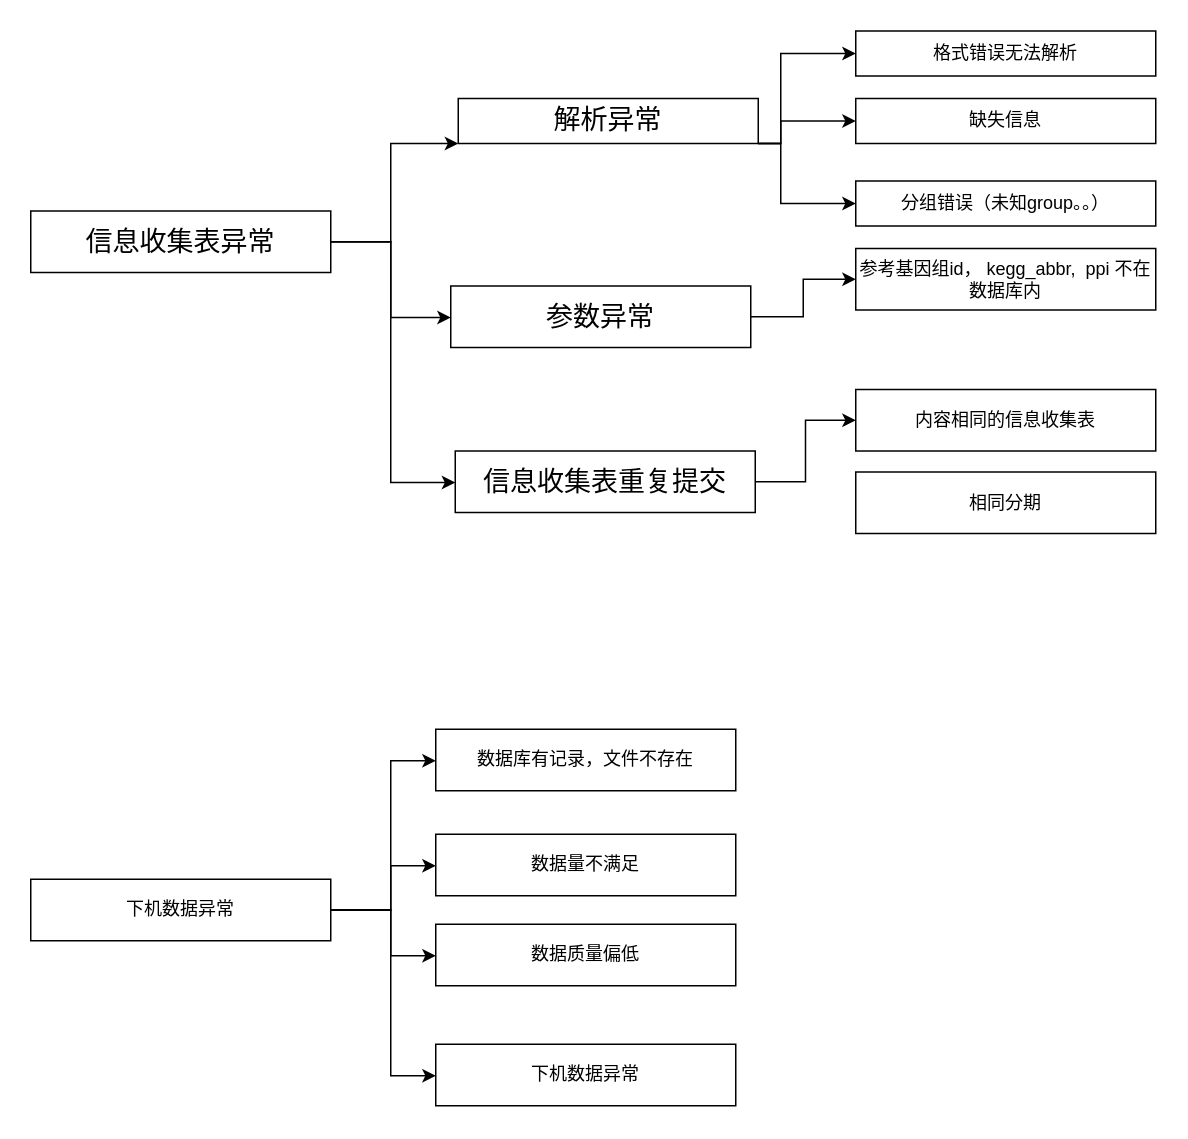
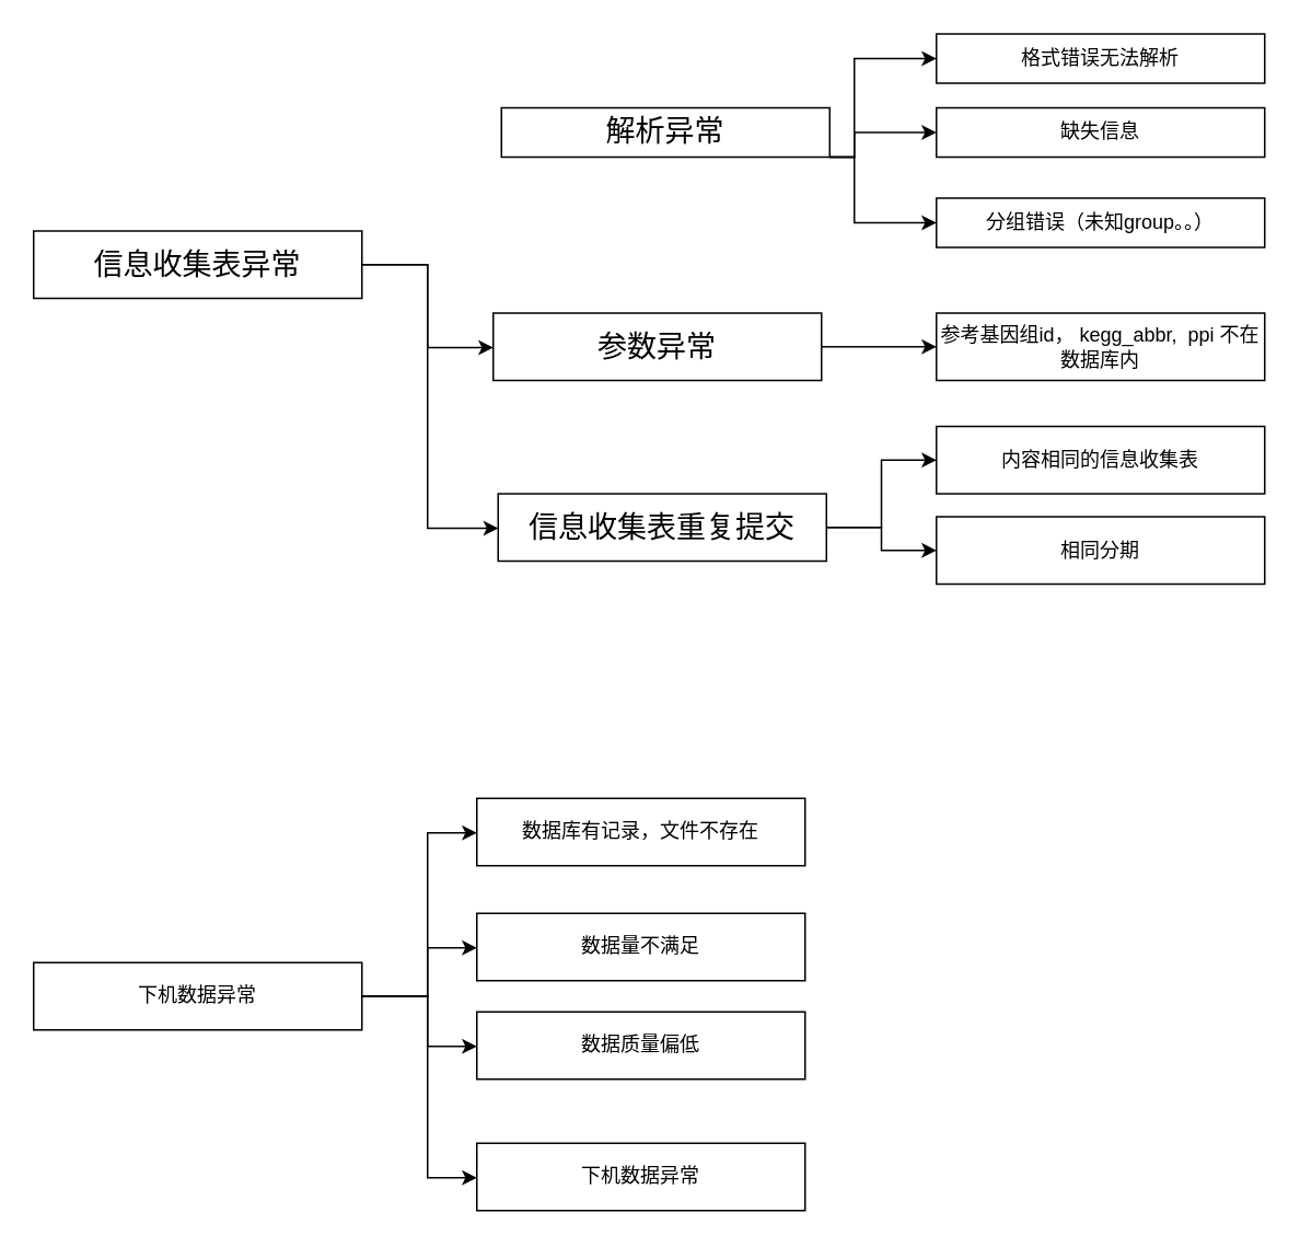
  <mxCell id="0" />
  <mxCell id="1" parent="0" />
- <mxCell id="2" value="" style="edgeStyle=orthogonalEdgeStyle;rounded=0;orthogonalLoop=1;jettySize=auto;html=1;" edge="1" parent="1" source="5" target="26"><mxGeometry relative="1" as="geometry"><Array as="points"><mxPoint x="260" y="161" /><mxPoint x="260" y="95" /></Array></mxGeometry></mxCell>
  <mxCell id="3" value="" style="edgeStyle=orthogonalEdgeStyle;rounded=0;orthogonalLoop=1;jettySize=auto;html=1;" edge="1" parent="1" source="5" target="21"><mxGeometry relative="1" as="geometry"><Array as="points"><mxPoint x="260" y="161" /><mxPoint x="260" y="211" /></Array></mxGeometry></mxCell>
  <mxCell id="4" value="" style="edgeStyle=orthogonalEdgeStyle;rounded=0;orthogonalLoop=1;jettySize=auto;html=1;" edge="1" parent="1" source="5" target="17"><mxGeometry relative="1" as="geometry"><Array as="points"><mxPoint x="260" y="161" /><mxPoint x="260" y="321" /></Array></mxGeometry></mxCell>
  <mxCell id="5" value="&lt;font style=&quot;font-size: 18px&quot;&gt;信息收集表异常&lt;/font&gt;" style="text;html=1;strokeColor=#000000;fillColor=none;align=center;verticalAlign=middle;whiteSpace=wrap;rounded=0;" vertex="1" parent="1"><mxGeometry x="20" y="140" width="200" height="41" as="geometry" /></mxCell>
  <mxCell id="6" value="" style="edgeStyle=orthogonalEdgeStyle;rounded=0;orthogonalLoop=1;jettySize=auto;html=1;" edge="1" parent="1" source="10" target="14"><mxGeometry relative="1" as="geometry"><Array as="points"><mxPoint x="260" y="606.5" /><mxPoint x="260" y="506.5" /></Array></mxGeometry></mxCell>
  <mxCell id="7" value="" style="edgeStyle=orthogonalEdgeStyle;rounded=0;orthogonalLoop=1;jettySize=auto;html=1;" edge="1" parent="1" source="10" target="13"><mxGeometry relative="1" as="geometry"><Array as="points"><mxPoint x="260" y="606.5" /><mxPoint x="260" y="576.5" /></Array></mxGeometry></mxCell>
  <mxCell id="8" value="" style="edgeStyle=orthogonalEdgeStyle;rounded=0;orthogonalLoop=1;jettySize=auto;html=1;" edge="1" parent="1" source="10" target="12"><mxGeometry relative="1" as="geometry"><Array as="points"><mxPoint x="260" y="606.5" /><mxPoint x="260" y="636.5" /></Array></mxGeometry></mxCell>
  <mxCell id="9" value="" style="edgeStyle=orthogonalEdgeStyle;rounded=0;orthogonalLoop=1;jettySize=auto;html=1;" edge="1" parent="1" source="10" target="11"><mxGeometry relative="1" as="geometry"><Array as="points"><mxPoint x="260" y="606.5" /><mxPoint x="260" y="716.5" /></Array></mxGeometry></mxCell>
  <mxCell id="10" value="下机数据异常" style="text;html=1;strokeColor=#000000;fillColor=none;align=center;verticalAlign=middle;whiteSpace=wrap;rounded=0;" vertex="1" parent="1"><mxGeometry x="20" y="585.5" width="200" height="41" as="geometry" /></mxCell>
  <mxCell id="11" value="下机数据异常" style="text;html=1;strokeColor=#000000;fillColor=none;align=center;verticalAlign=middle;whiteSpace=wrap;rounded=0;" vertex="1" parent="1"><mxGeometry x="290" y="695.5" width="200" height="41" as="geometry" /></mxCell>
  <mxCell id="12" value="数据质量偏低" style="text;html=1;strokeColor=#000000;fillColor=none;align=center;verticalAlign=middle;whiteSpace=wrap;rounded=0;" vertex="1" parent="1"><mxGeometry x="290" y="615.5" width="200" height="41" as="geometry" /></mxCell>
  <mxCell id="13" value="数据量不满足" style="text;html=1;strokeColor=#000000;fillColor=none;align=center;verticalAlign=middle;whiteSpace=wrap;rounded=0;" vertex="1" parent="1"><mxGeometry x="290" y="555.5" width="200" height="41" as="geometry" /></mxCell>
  <mxCell id="14" value="数据库有记录，文件不存在" style="text;html=1;strokeColor=#000000;fillColor=none;align=center;verticalAlign=middle;whiteSpace=wrap;rounded=0;" vertex="1" parent="1"><mxGeometry x="290" y="485.5" width="200" height="41" as="geometry" /></mxCell>
  <mxCell id="15" value="" style="edgeStyle=orthogonalEdgeStyle;rounded=0;orthogonalLoop=1;jettySize=auto;html=1;" edge="1" parent="1" source="17" target="19"><mxGeometry relative="1" as="geometry" /></mxCell>
+ <mxCell id="16" value="" style="edgeStyle=orthogonalEdgeStyle;rounded=0;orthogonalLoop=1;jettySize=auto;html=1;" edge="1" parent="1" source="17" target="18"><mxGeometry relative="1" as="geometry" /></mxCell>
  <mxCell id="17" value="&lt;font style=&quot;font-size: 18px&quot;&gt;信息收集表重复提交&lt;/font&gt;" style="text;html=1;strokeColor=#000000;fillColor=none;align=center;verticalAlign=middle;whiteSpace=wrap;rounded=0;" vertex="1" parent="1"><mxGeometry x="303" y="300" width="200" height="41" as="geometry" /></mxCell>
  <mxCell id="18" value="相同分期" style="text;html=1;strokeColor=#000000;fillColor=none;align=center;verticalAlign=middle;whiteSpace=wrap;rounded=0;" vertex="1" parent="1"><mxGeometry x="570" y="314" width="200" height="41" as="geometry" /></mxCell>
  <mxCell id="19" value="内容相同的信息收集表" style="text;html=1;strokeColor=#000000;fillColor=none;align=center;verticalAlign=middle;whiteSpace=wrap;rounded=0;" vertex="1" parent="1"><mxGeometry x="570" y="259" width="200" height="41" as="geometry" /></mxCell>
  <mxCell id="20" value="" style="edgeStyle=orthogonalEdgeStyle;rounded=0;orthogonalLoop=1;jettySize=auto;html=1;" edge="1" parent="1" source="21" target="22"><mxGeometry relative="1" as="geometry" /></mxCell>
  <mxCell id="21" value="&lt;font style=&quot;font-size: 18px&quot;&gt;参数异常&lt;/font&gt;" style="text;html=1;strokeColor=#000000;fillColor=none;align=center;verticalAlign=middle;whiteSpace=wrap;rounded=0;" vertex="1" parent="1"><mxGeometry x="300" y="190" width="200" height="41" as="geometry" /></mxCell>
- <mxCell id="22" value="参考基因组id， kegg_abbr,&amp;nbsp; ppi 不在数据库内" style="text;html=1;strokeColor=#000000;fillColor=none;align=center;verticalAlign=middle;whiteSpace=wrap;rounded=0;" vertex="1" parent="1"><mxGeometry x="570" y="165" width="200" height="41" as="geometry" /></mxCell>
+ <mxCell id="22" value="参考基因组id， kegg_abbr,&amp;nbsp; ppi 不在数据库内" style="text;html=1;strokeColor=#000000;fillColor=none;align=center;verticalAlign=middle;whiteSpace=wrap;rounded=0;" vertex="1" parent="1"><mxGeometry x="570" y="190" width="200" height="41" as="geometry" /></mxCell>
  <mxCell id="23" value="" style="edgeStyle=orthogonalEdgeStyle;rounded=0;orthogonalLoop=1;jettySize=auto;html=1;" edge="1" parent="1" source="26" target="29"><mxGeometry relative="1" as="geometry"><Array as="points"><mxPoint x="520" y="95" /><mxPoint x="520" y="80" /></Array></mxGeometry></mxCell>
  <mxCell id="24" value="" style="edgeStyle=orthogonalEdgeStyle;rounded=0;orthogonalLoop=1;jettySize=auto;html=1;" edge="1" parent="1" source="26" target="28"><mxGeometry relative="1" as="geometry"><Array as="points"><mxPoint x="520" y="95" /><mxPoint x="520" y="35" /></Array></mxGeometry></mxCell>
  <mxCell id="25" value="" style="edgeStyle=orthogonalEdgeStyle;rounded=0;orthogonalLoop=1;jettySize=auto;html=1;" edge="1" parent="1" source="26" target="27"><mxGeometry relative="1" as="geometry"><Array as="points"><mxPoint x="520" y="95" /><mxPoint x="520" y="135" /></Array></mxGeometry></mxCell>
  <mxCell id="26" value="&lt;font style=&quot;font-size: 18px&quot;&gt;解析异常&lt;/font&gt;" style="text;html=1;strokeColor=#000000;fillColor=none;align=center;verticalAlign=middle;whiteSpace=wrap;rounded=0;" vertex="1" parent="1"><mxGeometry x="305" y="65" width="200" height="30" as="geometry" /></mxCell>
  <mxCell id="27" value="分组错误（未知group。。）" style="text;html=1;strokeColor=#000000;fillColor=none;align=center;verticalAlign=middle;whiteSpace=wrap;rounded=0;" vertex="1" parent="1"><mxGeometry x="570" y="120" width="200" height="30" as="geometry" /></mxCell>
  <mxCell id="28" value="格式错误无法解析" style="text;html=1;strokeColor=#000000;fillColor=none;align=center;verticalAlign=middle;whiteSpace=wrap;rounded=0;" vertex="1" parent="1"><mxGeometry x="570" y="20" width="200" height="30" as="geometry" /></mxCell>
  <mxCell id="29" value="缺失信息" style="text;html=1;strokeColor=#000000;fillColor=none;align=center;verticalAlign=middle;whiteSpace=wrap;rounded=0;" vertex="1" parent="1"><mxGeometry x="570" y="65" width="200" height="30" as="geometry" /></mxCell>
